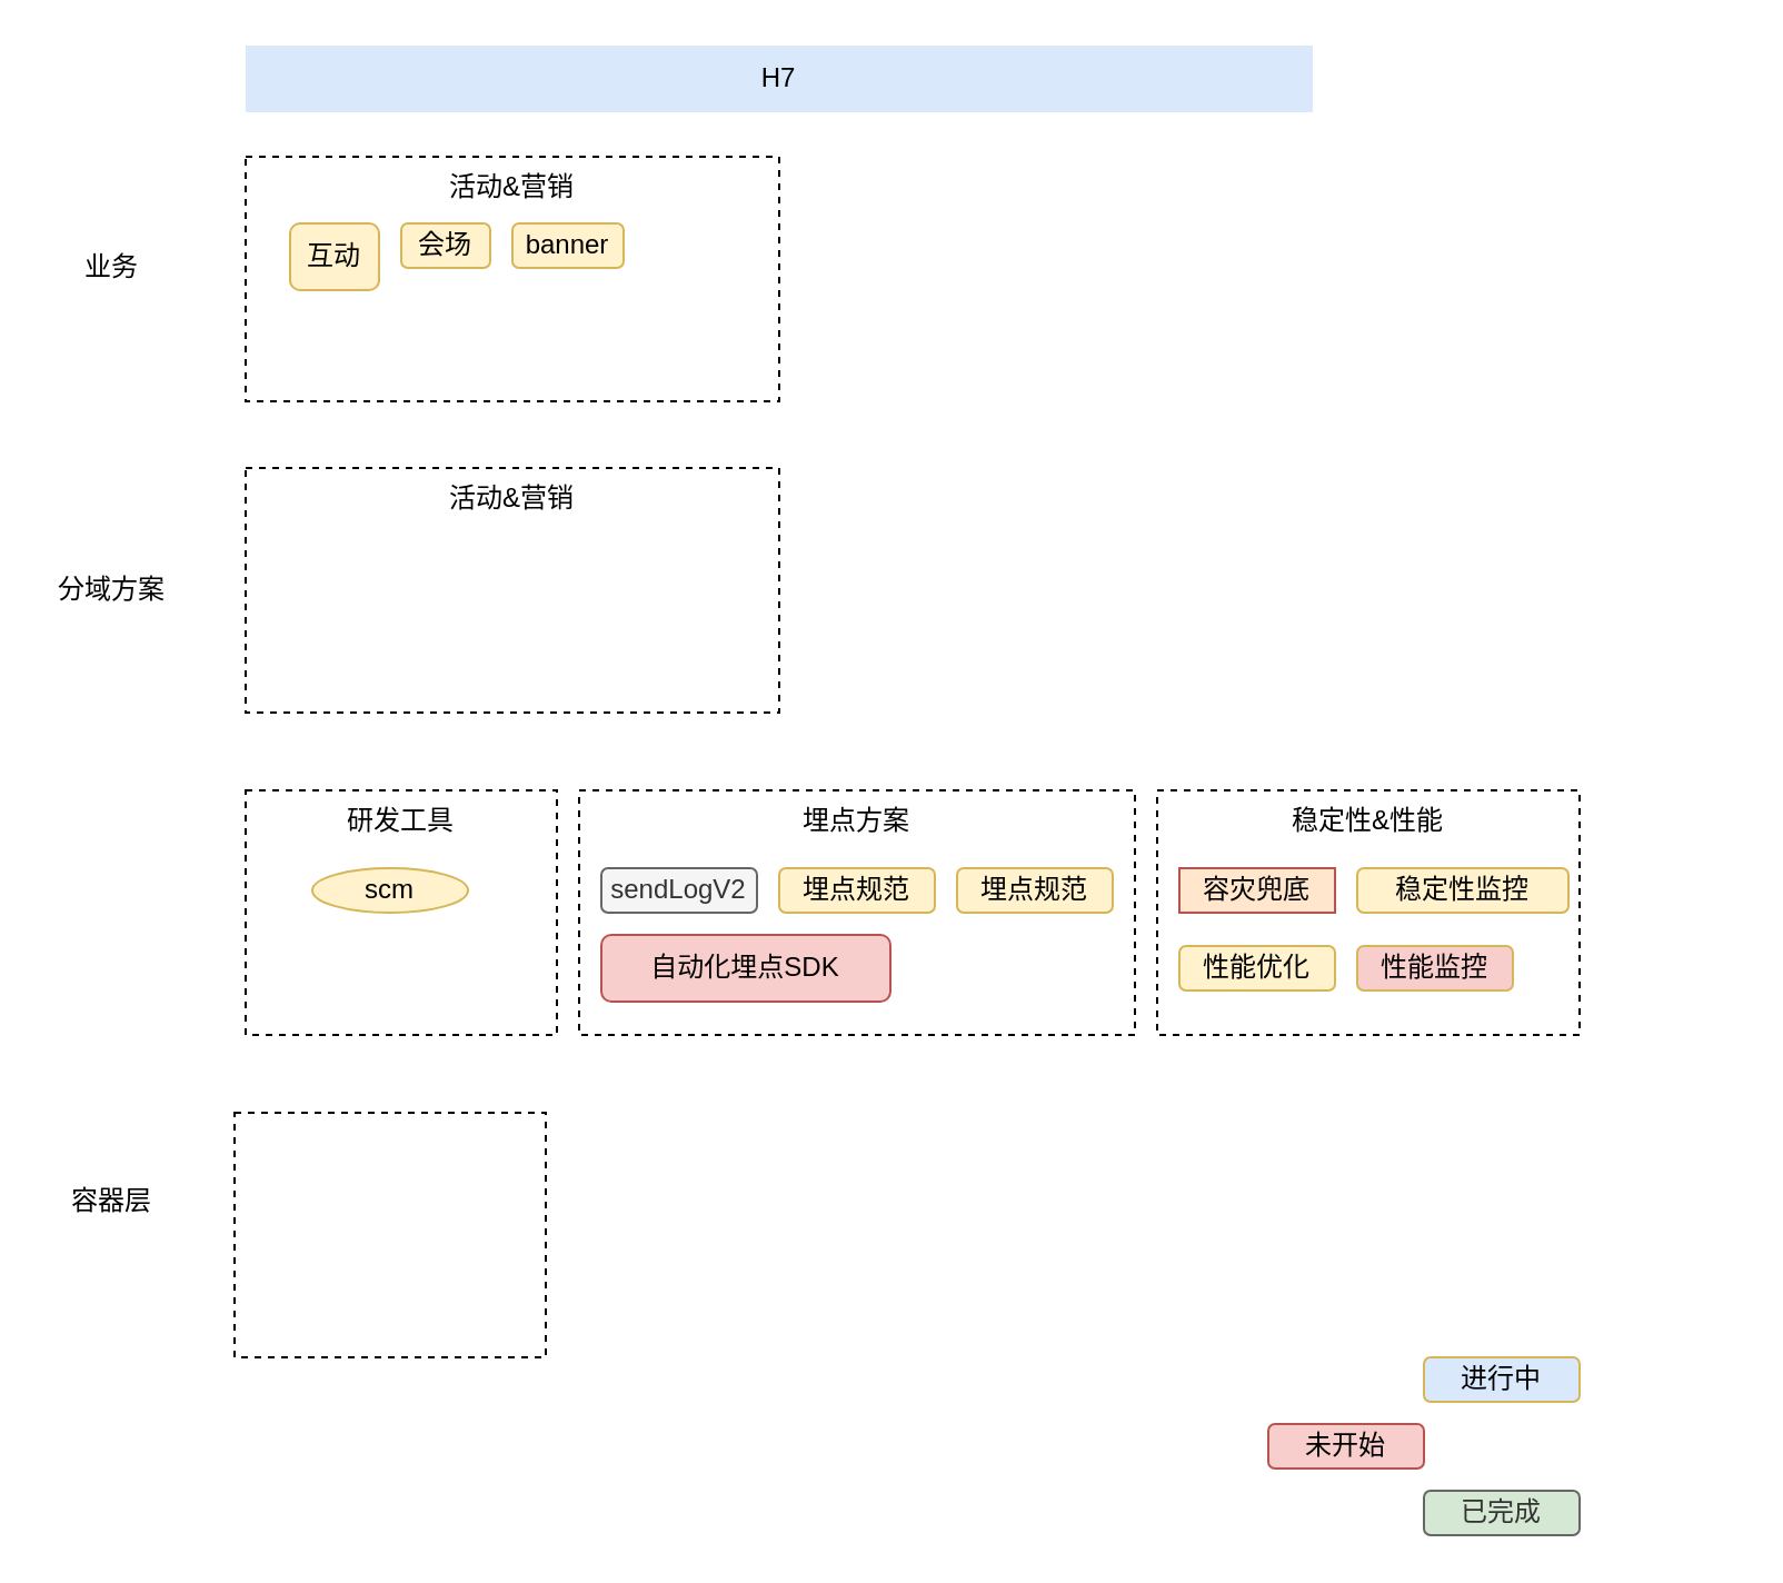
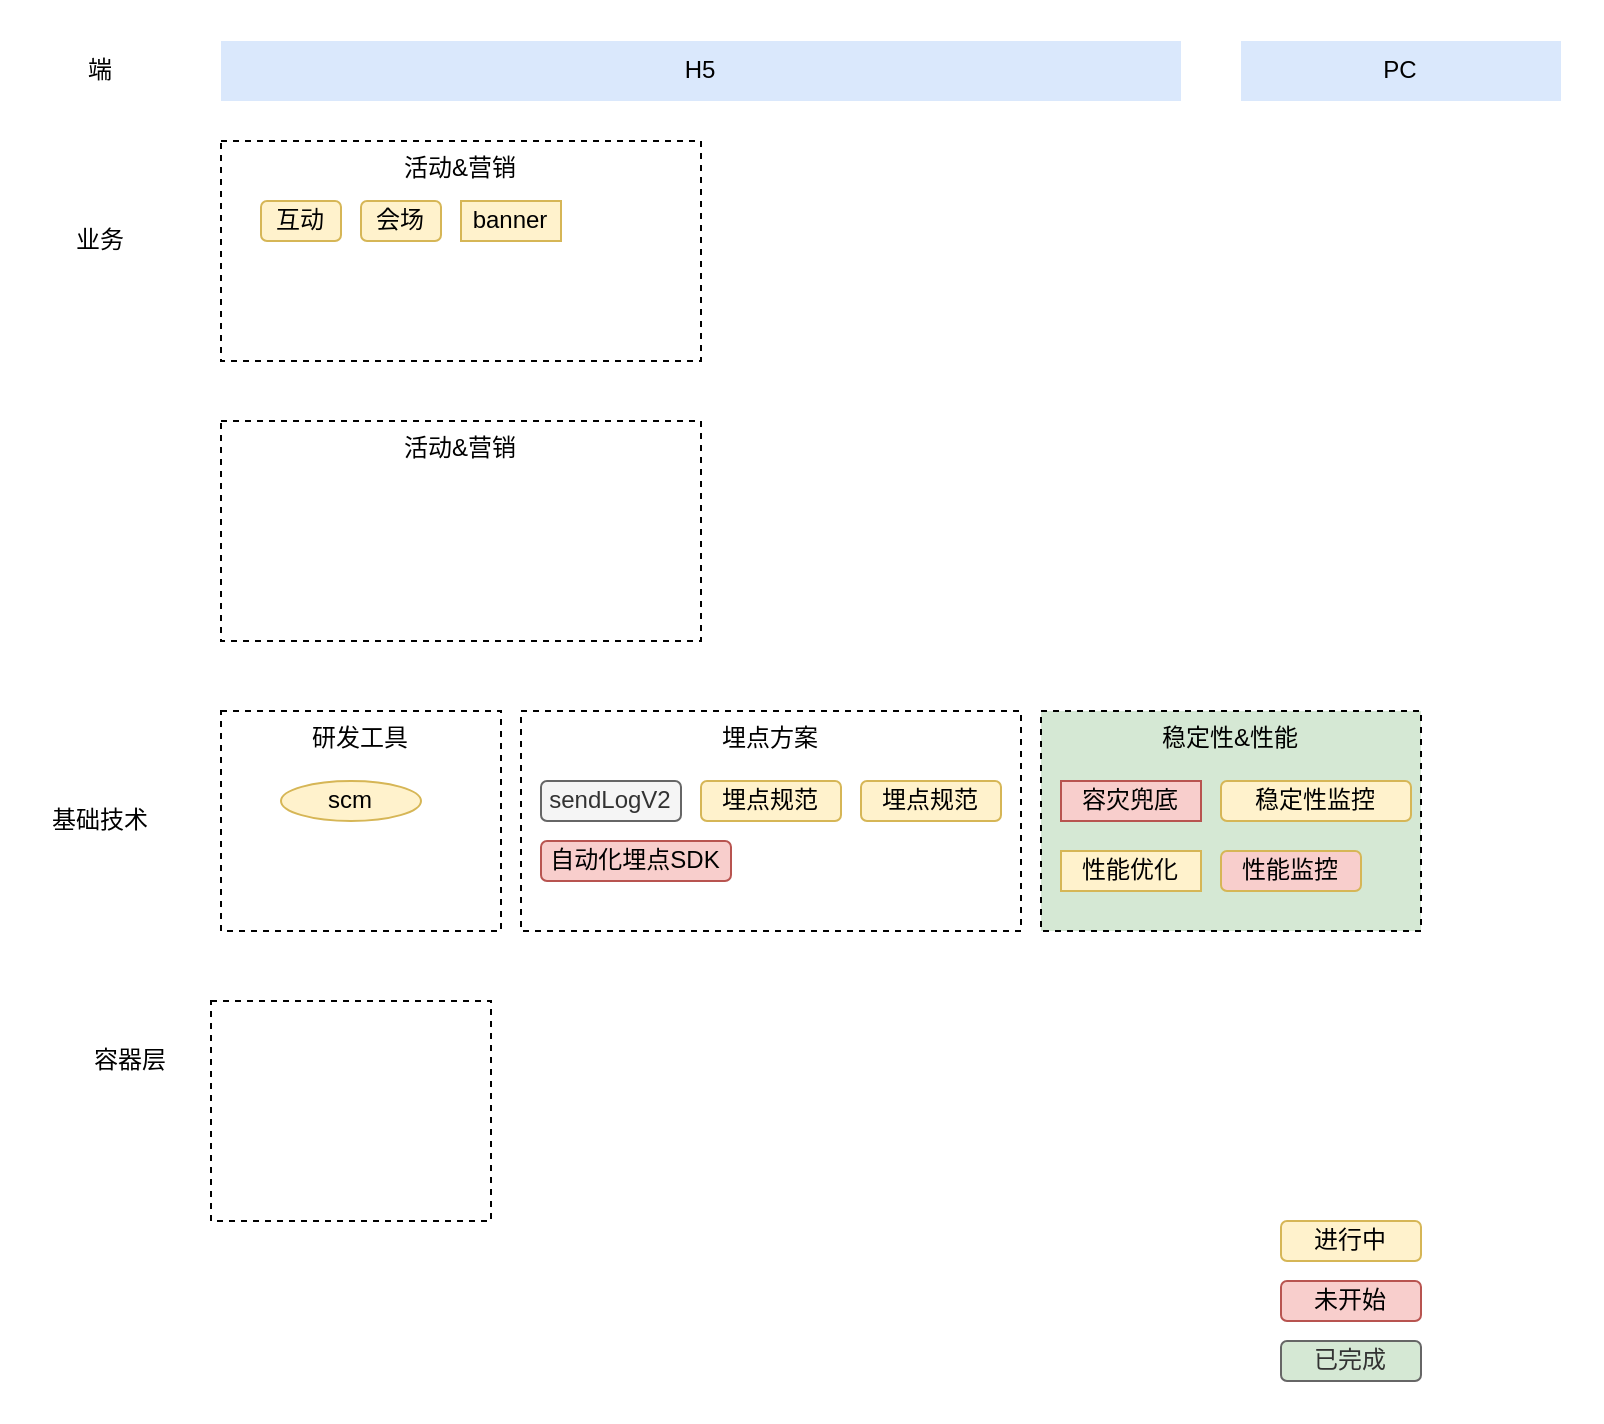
  <mxCell id="0" />
  <mxCell id="1" parent="0" />
  <mxCell id="2" value="活动&amp;amp;营销" style="rounded=0;whiteSpace=wrap;html=1;verticalAlign=top;dashed=1;" vertex="1" parent="1"><mxGeometry x="110" y="70" width="240" height="110" as="geometry" /></mxCell>
+ <mxCell id="3" value="端" style="text;html=1;strokeColor=none;fillColor=none;align=center;verticalAlign=middle;whiteSpace=wrap;rounded=0;" vertex="1" parent="1"><mxGeometry x="30" y="25" width="40" height="20" as="geometry" /></mxCell>
  <mxCell id="4" value="业务" style="text;html=1;strokeColor=none;fillColor=none;align=center;verticalAlign=middle;whiteSpace=wrap;rounded=0;" vertex="1" parent="1"><mxGeometry x="30" y="110" width="40" height="20" as="geometry" /></mxCell>
- <mxCell id="5" value="H7" style="rounded=0;whiteSpace=wrap;html=1;fillColor=#dae8fc;strokeColor=none;" vertex="1" parent="1"><mxGeometry x="110" y="20" width="480" height="30" as="geometry" /></mxCell>
- <mxCell id="7" value="互动" style="rounded=1;whiteSpace=wrap;html=1;fillColor=#fff2cc;strokeColor=#d6b656;" vertex="1" parent="1"><mxGeometry x="130" y="100" width="40" height="30" as="geometry" /></mxCell>
+ <mxCell id="5" value="H5" style="rounded=0;whiteSpace=wrap;html=1;fillColor=#dae8fc;strokeColor=none;" vertex="1" parent="1"><mxGeometry x="110" y="20" width="480" height="30" as="geometry" /></mxCell>
+ <mxCell id="6" value="PC" style="rounded=0;whiteSpace=wrap;html=1;fillColor=#dae8fc;strokeColor=none;" vertex="1" parent="1"><mxGeometry x="620" y="20" width="160" height="30" as="geometry" /></mxCell>
+ <mxCell id="7" value="互动" style="rounded=1;whiteSpace=wrap;html=1;fillColor=#fff2cc;strokeColor=#d6b656;" vertex="1" parent="1"><mxGeometry x="130" y="100" width="40" height="20" as="geometry" /></mxCell>
  <mxCell id="8" value="会场" style="rounded=1;whiteSpace=wrap;html=1;fillColor=#fff2cc;strokeColor=#d6b656;" vertex="1" parent="1"><mxGeometry x="180" y="100" width="40" height="20" as="geometry" /></mxCell>
- <mxCell id="9" value="banner" style="rounded=1;whiteSpace=wrap;html=1;fillColor=#fff2cc;strokeColor=#d6b656;" vertex="1" parent="1"><mxGeometry x="230" y="100" width="50" height="20" as="geometry" /></mxCell>
+ <mxCell id="9" value="banner" style="whiteSpace=wrap;html=1;fillColor=#fff2cc;strokeColor=#d6b656;rounded=0;" vertex="1" parent="1"><mxGeometry x="230" y="100" width="50" height="20" as="geometry" /></mxCell>
  <mxCell id="10" value="活动&amp;amp;营销" style="rounded=0;whiteSpace=wrap;html=1;verticalAlign=top;dashed=1;" vertex="1" parent="1"><mxGeometry x="110" y="210" width="240" height="110" as="geometry" /></mxCell>
- <mxCell id="12" value="分域方案" style="text;html=1;strokeColor=none;fillColor=none;align=center;verticalAlign=middle;whiteSpace=wrap;rounded=0;" vertex="1" parent="1"><mxGeometry x="20" y="255" width="60" height="20" as="geometry" /></mxCell>
- <mxCell id="13" value="容器层" style="text;html=1;strokeColor=none;fillColor=none;align=center;verticalAlign=middle;whiteSpace=wrap;rounded=0;" vertex="1" parent="1"><mxGeometry x="20" y="530" width="60" height="20" as="geometry" /></mxCell>
+ <mxCell id="11" value="基础技术" style="text;html=1;strokeColor=none;fillColor=none;align=center;verticalAlign=middle;whiteSpace=wrap;rounded=0;" vertex="1" parent="1"><mxGeometry x="20" y="400" width="60" height="20" as="geometry" /></mxCell>
+ <mxCell id="13" value="容器层" style="text;html=1;strokeColor=none;fillColor=none;align=center;verticalAlign=middle;whiteSpace=wrap;rounded=0;" vertex="1" parent="1"><mxGeometry x="35" y="520" width="60" height="20" as="geometry" /></mxCell>
  <mxCell id="14" value="研发工具" style="rounded=0;whiteSpace=wrap;html=1;verticalAlign=top;dashed=1;" vertex="1" parent="1"><mxGeometry x="110" y="355" width="140" height="110" as="geometry" /></mxCell>
  <mxCell id="15" value="埋点方案" style="rounded=0;whiteSpace=wrap;html=1;verticalAlign=top;dashed=1;" vertex="1" parent="1"><mxGeometry x="260" y="355" width="250" height="110" as="geometry" /></mxCell>
- <mxCell id="16" value="稳定性&amp;amp;性能" style="rounded=0;whiteSpace=wrap;html=1;verticalAlign=top;dashed=1;" vertex="1" parent="1"><mxGeometry x="520" y="355" width="190" height="110" as="geometry" /></mxCell>
- <mxCell id="17" value="进行中" style="rounded=1;whiteSpace=wrap;html=1;fillColor=#dae8fc;strokeColor=#d6b656;" vertex="1" parent="1"><mxGeometry x="640" y="610" width="70" height="20" as="geometry" /></mxCell>
- <mxCell id="18" value="未开始" style="rounded=1;whiteSpace=wrap;html=1;fillColor=#f8cecc;strokeColor=#b85450;" vertex="1" parent="1"><mxGeometry x="570" y="640" width="70" height="20" as="geometry" /></mxCell>
+ <mxCell id="16" value="稳定性&amp;amp;性能" style="rounded=0;whiteSpace=wrap;html=1;verticalAlign=top;dashed=1;fillColor=#d5e8d4;" vertex="1" parent="1"><mxGeometry x="520" y="355" width="190" height="110" as="geometry" /></mxCell>
+ <mxCell id="17" value="进行中" style="rounded=1;whiteSpace=wrap;html=1;fillColor=#fff2cc;strokeColor=#d6b656;" vertex="1" parent="1"><mxGeometry x="640" y="610" width="70" height="20" as="geometry" /></mxCell>
+ <mxCell id="18" value="未开始" style="rounded=1;whiteSpace=wrap;html=1;fillColor=#f8cecc;strokeColor=#b85450;" vertex="1" parent="1"><mxGeometry x="640" y="640" width="70" height="20" as="geometry" /></mxCell>
  <mxCell id="19" value="已完成" style="rounded=1;whiteSpace=wrap;html=1;fillColor=#d5e8d4;strokeColor=#666666;fontColor=#333333;" vertex="1" parent="1"><mxGeometry x="640" y="670" width="70" height="20" as="geometry" /></mxCell>
  <mxCell id="20" value="sendLogV2" style="rounded=1;whiteSpace=wrap;html=1;fillColor=#f5f5f5;strokeColor=#666666;fontColor=#333333;" vertex="1" parent="1"><mxGeometry x="270" y="390" width="70" height="20" as="geometry" /></mxCell>
- <mxCell id="21" value="自动化埋点SDK" style="rounded=1;whiteSpace=wrap;html=1;fillColor=#f8cecc;strokeColor=#b85450;" vertex="1" parent="1"><mxGeometry x="270" y="420" width="130" height="30" as="geometry" /></mxCell>
+ <mxCell id="21" value="自动化埋点SDK" style="rounded=1;whiteSpace=wrap;html=1;fillColor=#f8cecc;strokeColor=#b85450;" vertex="1" parent="1"><mxGeometry x="270" y="420" width="95" height="20" as="geometry" /></mxCell>
  <mxCell id="22" value="埋点规范" style="rounded=1;whiteSpace=wrap;html=1;fillColor=#fff2cc;strokeColor=#d6b656;" vertex="1" parent="1"><mxGeometry x="350" y="390" width="70" height="20" as="geometry" /></mxCell>
  <mxCell id="23" value="埋点规范" style="rounded=1;whiteSpace=wrap;html=1;fillColor=#fff2cc;strokeColor=#d6b656;" vertex="1" parent="1"><mxGeometry x="430" y="390" width="70" height="20" as="geometry" /></mxCell>
- <mxCell id="24" value="容灾兜底" style="rounded=0;whiteSpace=wrap;html=1;fillColor=#ffe6cc;strokeColor=#b85450;" vertex="1" parent="1"><mxGeometry x="530" y="390" width="70" height="20" as="geometry" /></mxCell>
+ <mxCell id="24" value="容灾兜底" style="rounded=0;whiteSpace=wrap;html=1;fillColor=#f8cecc;strokeColor=#b85450;" vertex="1" parent="1"><mxGeometry x="530" y="390" width="70" height="20" as="geometry" /></mxCell>
  <mxCell id="25" value="稳定性监控" style="rounded=1;whiteSpace=wrap;html=1;fillColor=#fff2cc;strokeColor=#d6b656;" vertex="1" parent="1"><mxGeometry x="610" y="390" width="95" height="20" as="geometry" /></mxCell>
- <mxCell id="26" value="性能优化" style="rounded=1;whiteSpace=wrap;html=1;fillColor=#fff2cc;strokeColor=#d6b656;" vertex="1" parent="1"><mxGeometry x="530" y="425" width="70" height="20" as="geometry" /></mxCell>
+ <mxCell id="26" value="性能优化" style="whiteSpace=wrap;html=1;fillColor=#fff2cc;strokeColor=#d6b656;rounded=0;" vertex="1" parent="1"><mxGeometry x="530" y="425" width="70" height="20" as="geometry" /></mxCell>
  <mxCell id="27" value="性能监控" style="rounded=1;whiteSpace=wrap;html=1;fillColor=#f8cecc;strokeColor=#d6b656;" vertex="1" parent="1"><mxGeometry x="610" y="425" width="70" height="20" as="geometry" /></mxCell>
  <mxCell id="28" value="scm" style="ellipse;whiteSpace=wrap;html=1;fillColor=#fff2cc;strokeColor=#d6b656;" vertex="1" parent="1"><mxGeometry x="140" y="390" width="70" height="20" as="geometry" /></mxCell>
  <mxCell id="29" value="" style="rounded=0;whiteSpace=wrap;html=1;verticalAlign=top;dashed=1;" vertex="1" parent="1"><mxGeometry x="105" y="500" width="140" height="110" as="geometry" /></mxCell>
